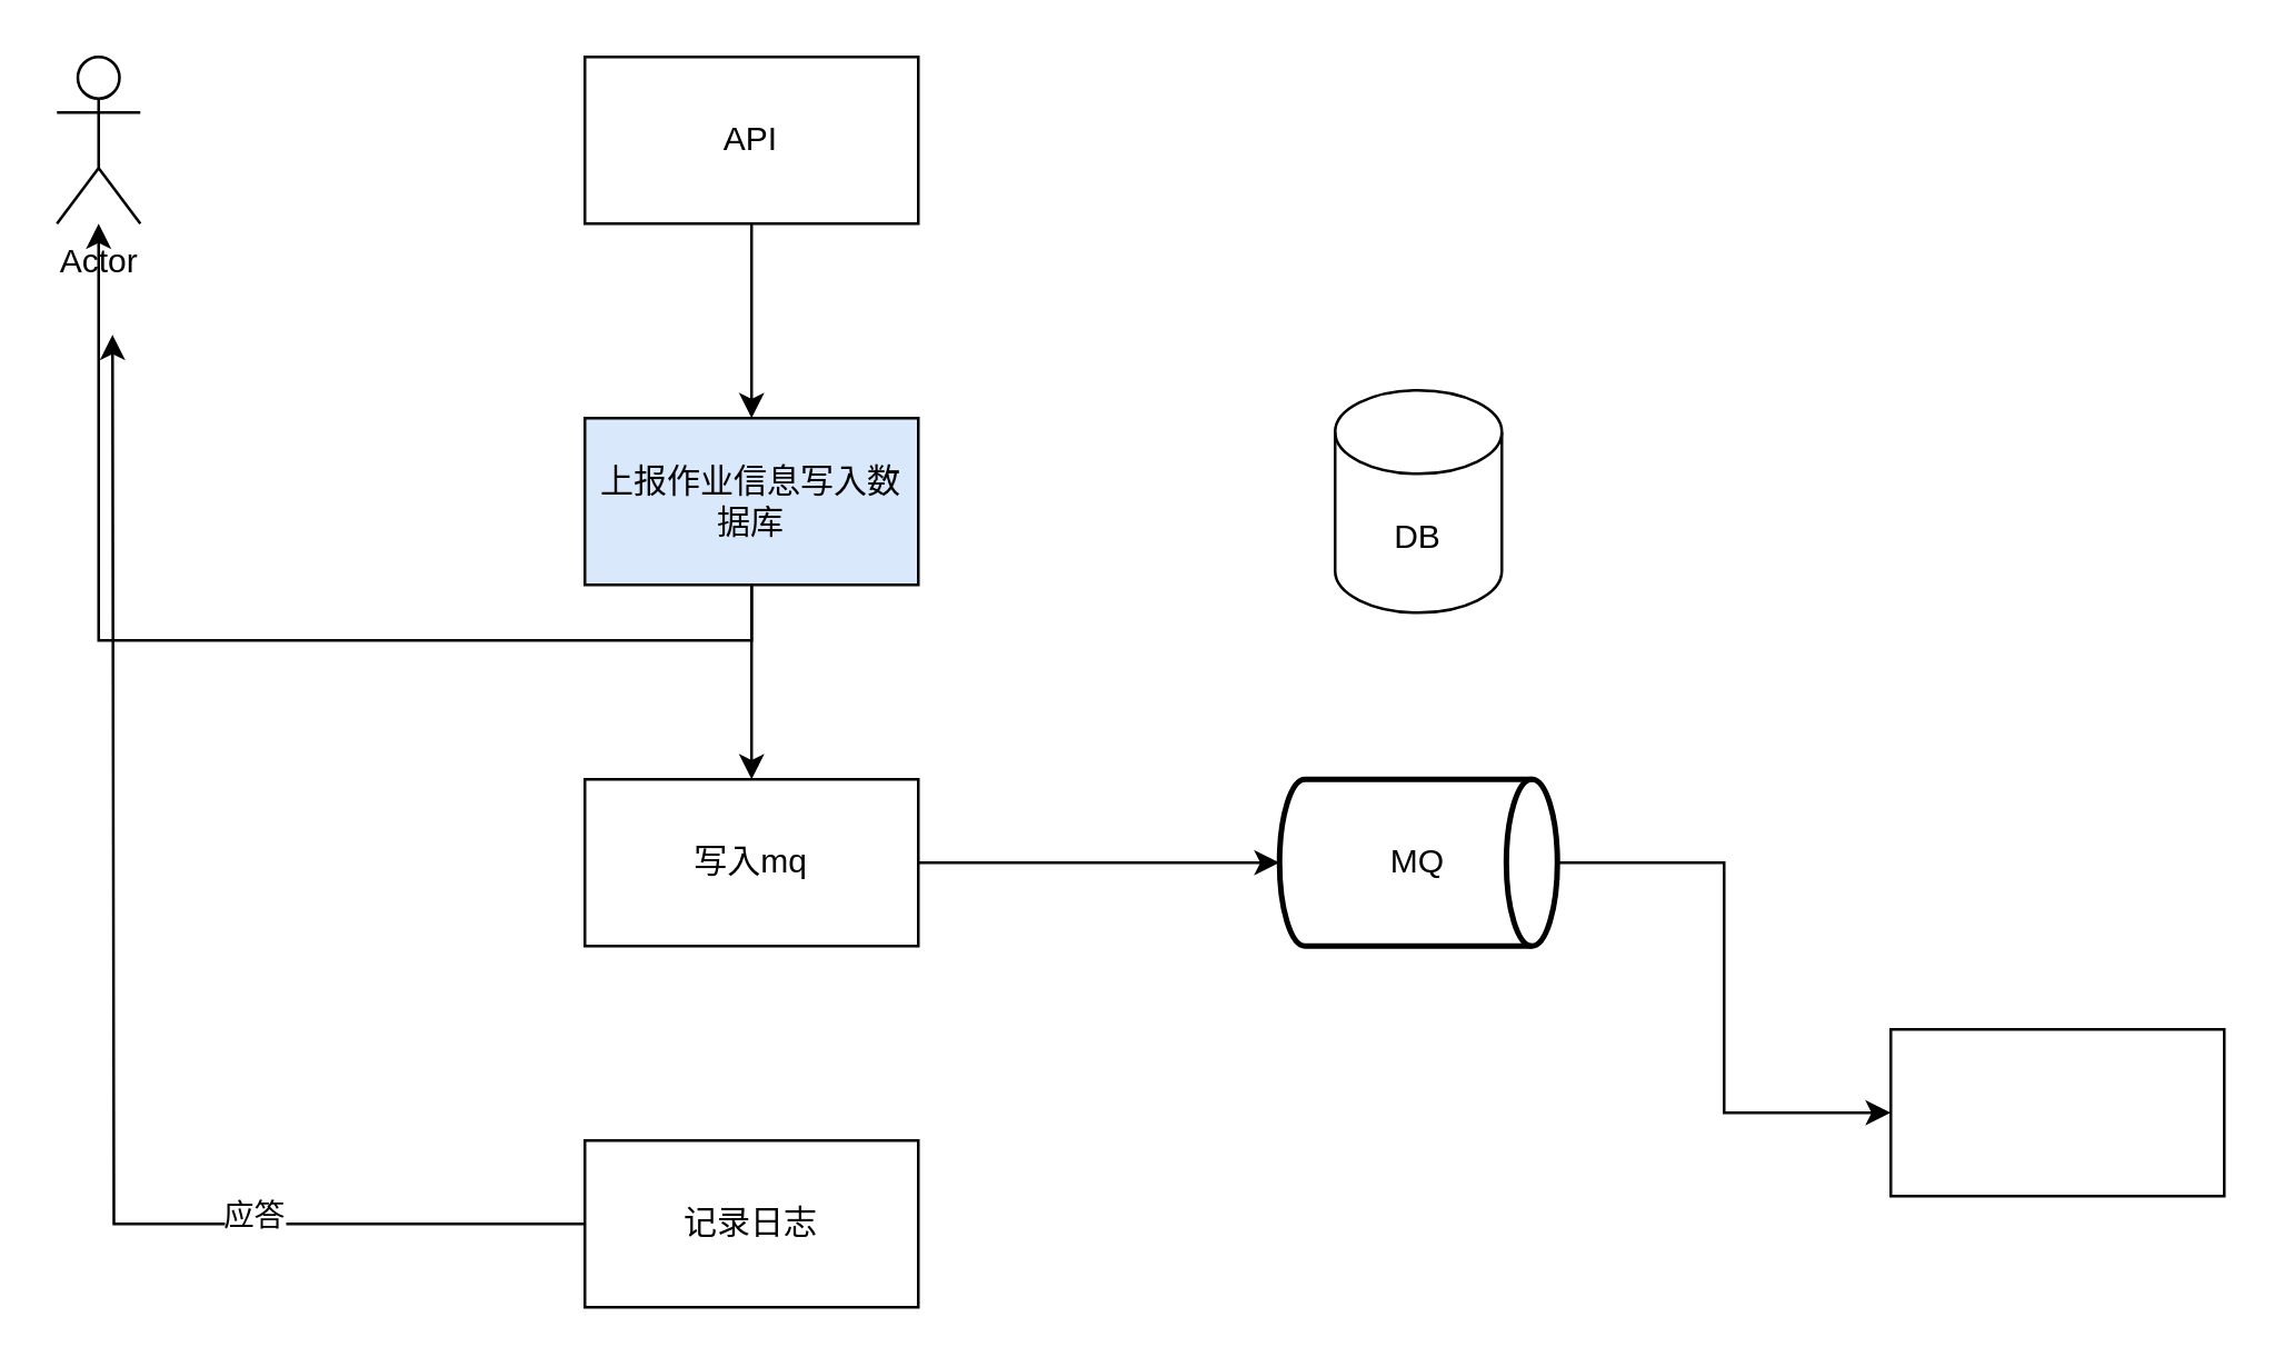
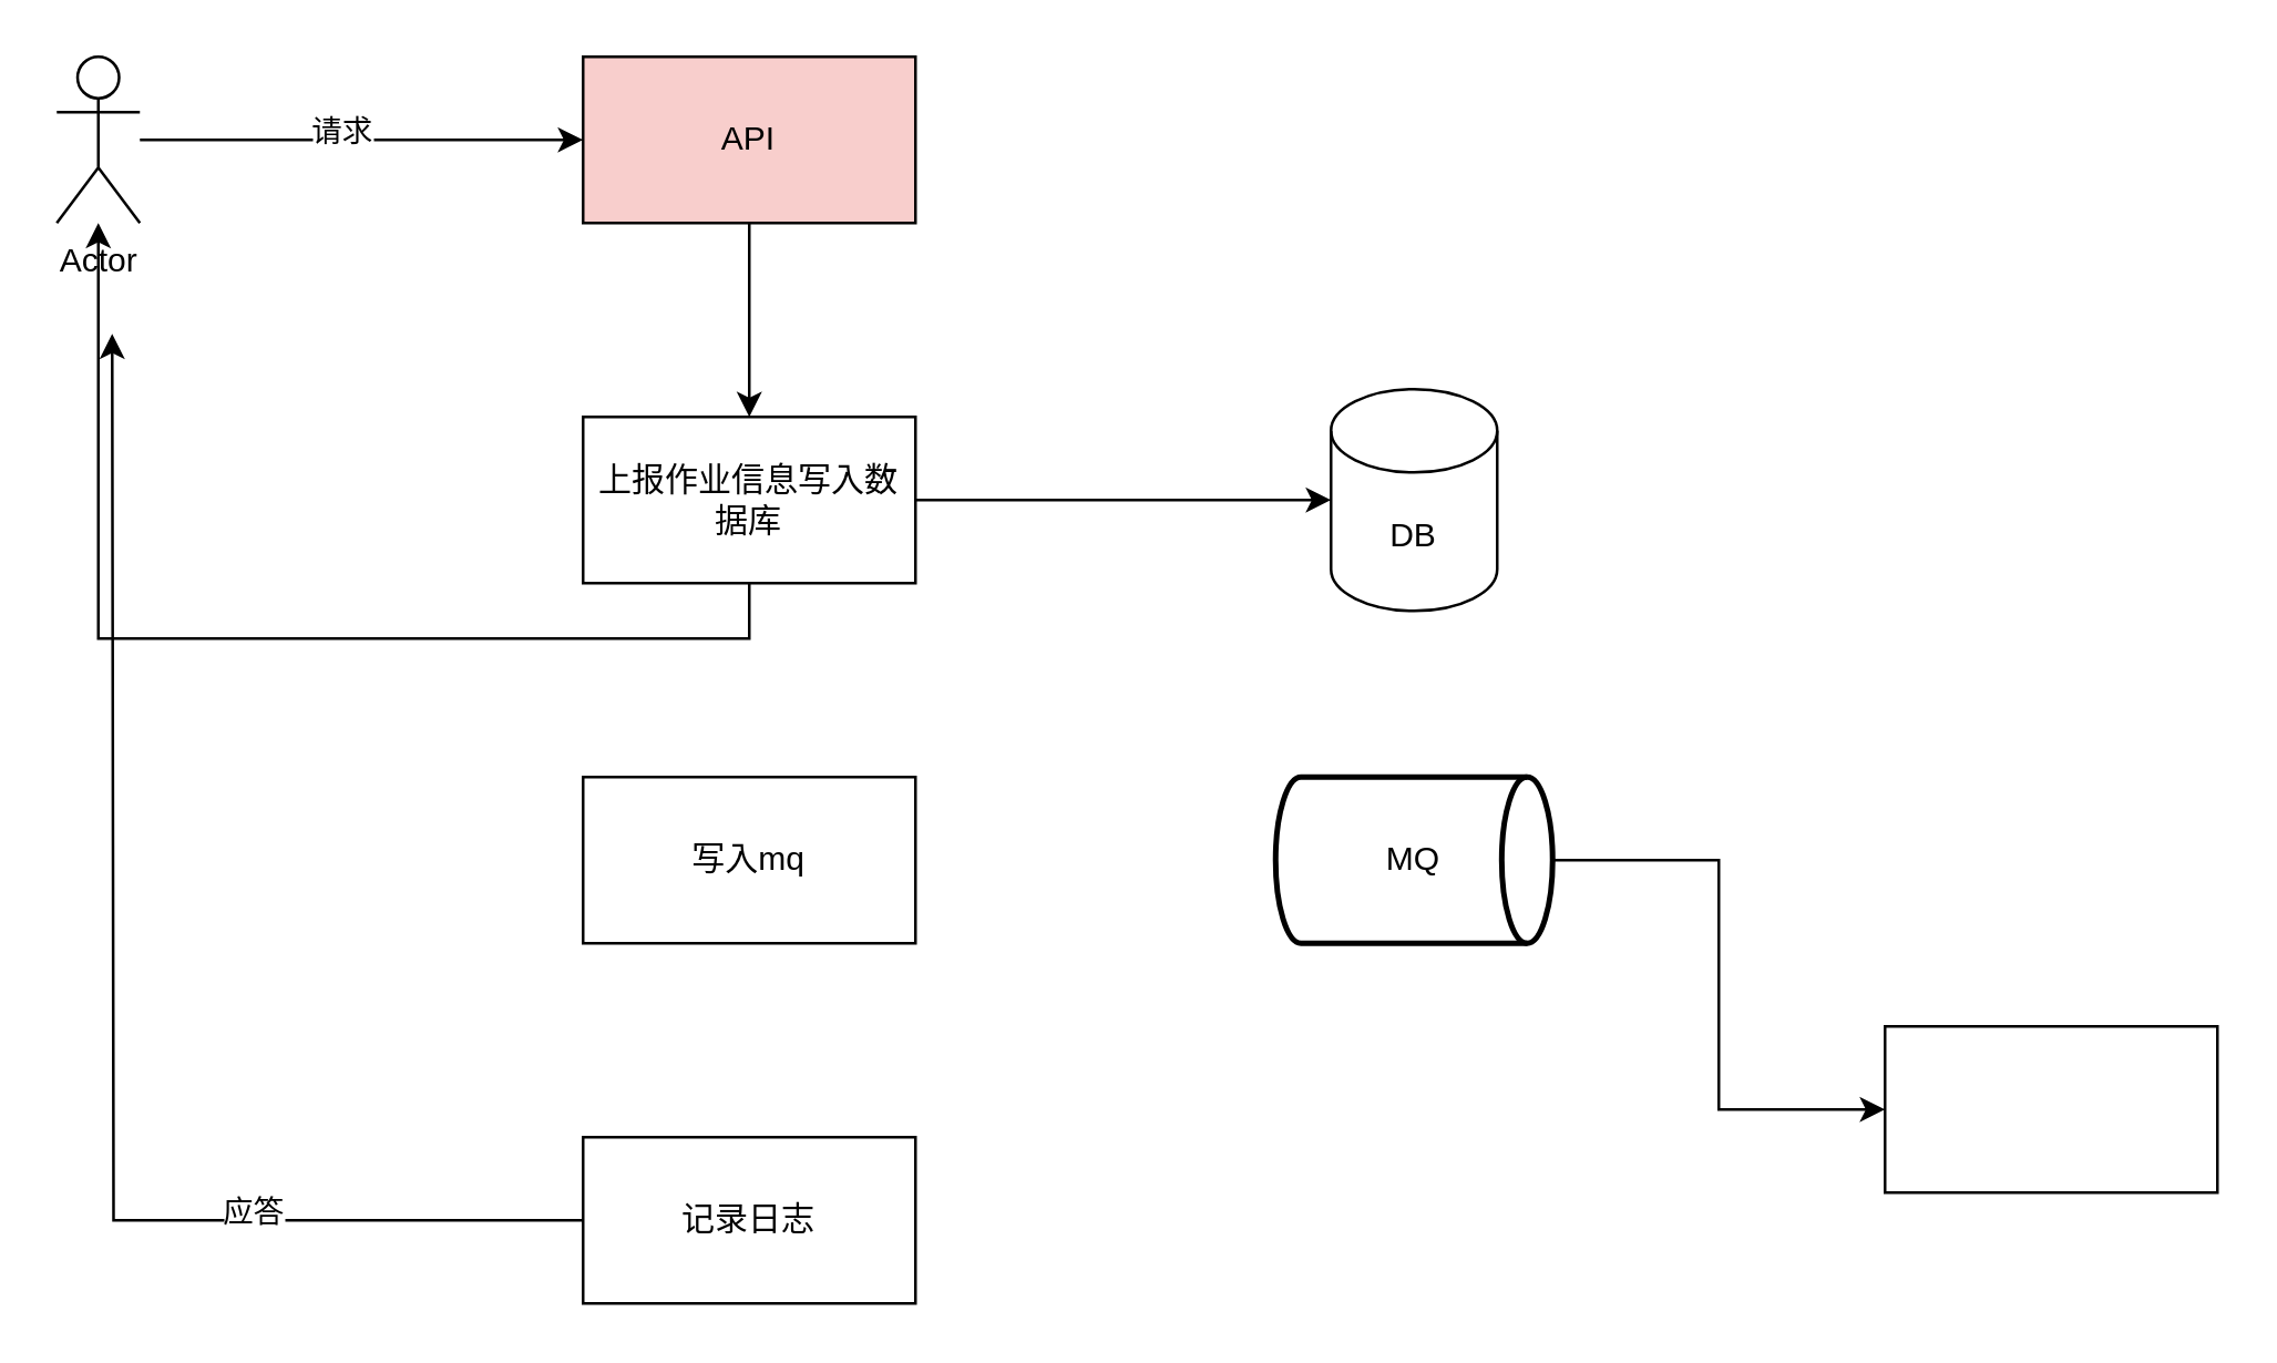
  <mxCell id="0" />
  <mxCell id="1" parent="0" />
  <mxCell id="2" style="edgeStyle=orthogonalEdgeStyle;rounded=0;orthogonalLoop=1;jettySize=auto;html=1;exitX=0.5;exitY=1;exitDx=0;exitDy=0;" edge="1" parent="1" source="3" target="16"><mxGeometry relative="1" as="geometry" /></mxCell>
- <mxCell id="3" value="上报作业信息写入数据库" style="rounded=0;whiteSpace=wrap;html=1;fillColor=#dae8fc;" vertex="1" parent="1"><mxGeometry x="210" y="150" width="120" height="60" as="geometry" /></mxCell>
+ <mxCell id="3" value="上报作业信息写入数据库" style="rounded=0;whiteSpace=wrap;html=1;" vertex="1" parent="1"><mxGeometry x="210" y="150" width="120" height="60" as="geometry" /></mxCell>
  <mxCell id="4" value="DB" style="shape=cylinder3;whiteSpace=wrap;html=1;boundedLbl=1;backgroundOutline=1;size=15;" vertex="1" parent="1"><mxGeometry x="480" y="140" width="60" height="80" as="geometry" /></mxCell>
- <mxCell id="5" style="edgeStyle=orthogonalEdgeStyle;rounded=0;orthogonalLoop=1;jettySize=auto;html=1;" edge="1" parent="1" source="3" target="9"><mxGeometry relative="1" as="geometry" /></mxCell>
- <mxCell id="6" style="edgeStyle=orthogonalEdgeStyle;rounded=0;orthogonalLoop=1;jettySize=auto;html=1;entryX=0;entryY=0.5;entryDx=0;entryDy=0;entryPerimeter=0;" edge="1" parent="1" source="9" target="11"><mxGeometry relative="1" as="geometry"><mxPoint x="450" y="310" as="targetPoint" /></mxGeometry></mxCell>
+ <mxCell id="5" style="edgeStyle=orthogonalEdgeStyle;rounded=0;orthogonalLoop=1;jettySize=auto;html=1;entryX=0;entryY=0.5;entryDx=0;entryDy=0;entryPerimeter=0;" edge="1" parent="1" source="3" target="4"><mxGeometry relative="1" as="geometry" /></mxCell>
  <mxCell id="7" style="edgeStyle=orthogonalEdgeStyle;rounded=0;orthogonalLoop=1;jettySize=auto;html=1;exitX=0;exitY=0.5;exitDx=0;exitDy=0;" edge="1" parent="1" source="17"><mxGeometry relative="1" as="geometry"><mxPoint x="40" y="120" as="targetPoint" /></mxGeometry></mxCell>
  <mxCell id="8" value="应答" style="edgeLabel;html=1;align=center;verticalAlign=middle;resizable=0;points=[];" vertex="1" connectable="0" parent="7"><mxGeometry x="-0.51" y="-4" relative="1" as="geometry"><mxPoint as="offset" /></mxGeometry></mxCell>
  <mxCell id="9" value="写入mq" style="rounded=0;whiteSpace=wrap;html=1;" vertex="1" parent="1"><mxGeometry x="210" y="280" width="120" height="60" as="geometry" /></mxCell>
  <mxCell id="10" style="edgeStyle=orthogonalEdgeStyle;rounded=0;orthogonalLoop=1;jettySize=auto;html=1;entryX=0;entryY=0.5;entryDx=0;entryDy=0;" edge="1" parent="1" source="11" target="18"><mxGeometry relative="1" as="geometry" /></mxCell>
  <mxCell id="11" value="MQ" style="strokeWidth=2;html=1;shape=mxgraph.flowchart.direct_data;whiteSpace=wrap;" vertex="1" parent="1"><mxGeometry x="460" y="280" width="100" height="60" as="geometry" /></mxCell>
  <mxCell id="12" style="edgeStyle=orthogonalEdgeStyle;rounded=0;orthogonalLoop=1;jettySize=auto;html=1;exitX=0.5;exitY=1;exitDx=0;exitDy=0;entryX=0.5;entryY=0;entryDx=0;entryDy=0;" edge="1" parent="1" source="13" target="3"><mxGeometry relative="1" as="geometry" /></mxCell>
- <mxCell id="13" value="API" style="rounded=0;whiteSpace=wrap;html=1;" vertex="1" parent="1"><mxGeometry x="210" y="20" width="120" height="60" as="geometry" /></mxCell>
+ <mxCell id="13" value="API" style="rounded=0;whiteSpace=wrap;html=1;fillColor=#f8cecc;" vertex="1" parent="1"><mxGeometry x="210" y="20" width="120" height="60" as="geometry" /></mxCell>
+ <mxCell id="14" style="edgeStyle=orthogonalEdgeStyle;rounded=0;orthogonalLoop=1;jettySize=auto;html=1;entryX=0;entryY=0.5;entryDx=0;entryDy=0;" edge="1" parent="1" source="16" target="13"><mxGeometry relative="1" as="geometry" /></mxCell>
+ <mxCell id="15" value="请求" style="edgeLabel;html=1;align=center;verticalAlign=middle;resizable=0;points=[];" vertex="1" connectable="0" parent="14"><mxGeometry x="-0.1" y="4" relative="1" as="geometry"><mxPoint as="offset" /></mxGeometry></mxCell>
  <mxCell id="16" value="Actor" style="shape=umlActor;verticalLabelPosition=bottom;verticalAlign=top;html=1;outlineConnect=0;" vertex="1" parent="1"><mxGeometry x="20" y="20" width="30" height="60" as="geometry" /></mxCell>
  <mxCell id="17" value="记录日志" style="rounded=0;whiteSpace=wrap;html=1;" vertex="1" parent="1"><mxGeometry x="210" y="410" width="120" height="60" as="geometry" /></mxCell>
  <mxCell id="18" value="" style="rounded=0;whiteSpace=wrap;html=1;" vertex="1" parent="1"><mxGeometry x="680" y="370" width="120" height="60" as="geometry" /></mxCell>
